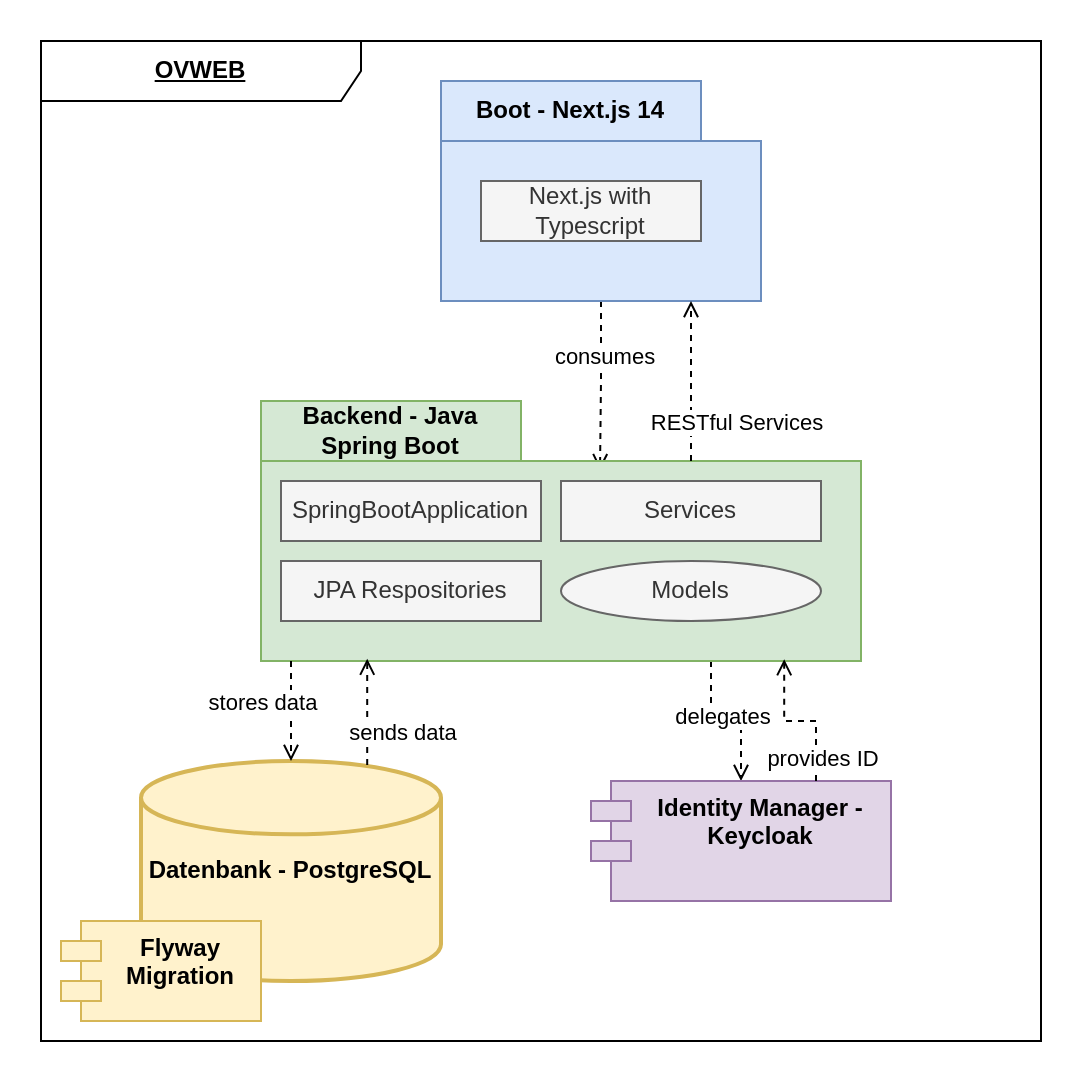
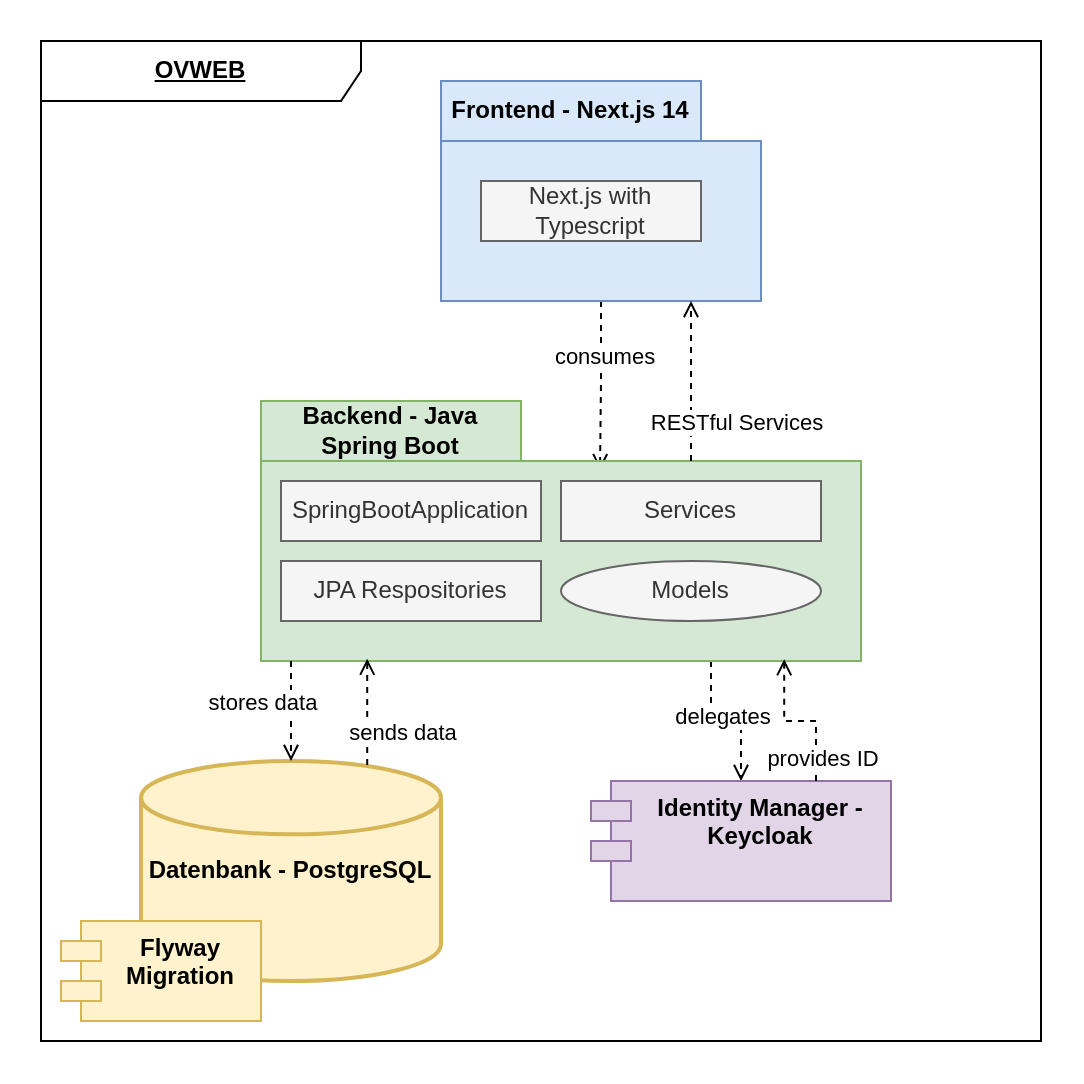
  <mxCell id="0" />
  <mxCell id="1" parent="0" />
  <mxCell id="2" value="&lt;b&gt;&lt;u&gt;OVWEB&lt;/u&gt;&lt;/b&gt;" style="shape=umlFrame;whiteSpace=wrap;html=1;pointerEvents=0;recursiveResize=0;container=1;collapsible=0;width=160;" vertex="1" parent="1"><mxGeometry x="20" y="20" width="500" height="500" as="geometry" /></mxCell>
  <mxCell id="3" style="edgeStyle=orthogonalEdgeStyle;rounded=0;orthogonalLoop=1;jettySize=auto;html=1;entryX=0.565;entryY=0.266;entryDx=0;entryDy=0;entryPerimeter=0;dashed=1;startArrow=none;startFill=0;endArrow=open;endFill=0;" edge="1" parent="2" source="5" target="9"><mxGeometry relative="1" as="geometry"><Array as="points"><mxPoint x="280" y="170" /><mxPoint x="280" y="170" /></Array></mxGeometry></mxCell>
  <mxCell id="4" value="consumes" style="edgeLabel;html=1;align=center;verticalAlign=middle;resizable=0;points=[];" vertex="1" connectable="0" parent="3"><mxGeometry x="-0.356" y="1" relative="1" as="geometry"><mxPoint as="offset" /></mxGeometry></mxCell>
- <mxCell id="5" value="Boot - Next.js 14" style="shape=folder;fontStyle=1;tabWidth=130;tabHeight=30;tabPosition=left;html=1;boundedLbl=1;labelInHeader=1;container=1;collapsible=0;recursiveResize=0;whiteSpace=wrap;fillColor=#dae8fc;strokeColor=#6c8ebf;" vertex="1" parent="2"><mxGeometry x="200" y="20" width="160" height="110" as="geometry" /></mxCell>
+ <mxCell id="5" value="Frontend - Next.js 14" style="shape=folder;fontStyle=1;tabWidth=130;tabHeight=30;tabPosition=left;html=1;boundedLbl=1;labelInHeader=1;container=1;collapsible=0;recursiveResize=0;whiteSpace=wrap;fillColor=#dae8fc;strokeColor=#6c8ebf;" vertex="1" parent="2"><mxGeometry x="200" y="20" width="160" height="110" as="geometry" /></mxCell>
  <mxCell id="6" value="Next.js with Typescript" style="html=1;whiteSpace=wrap;fillColor=#f5f5f5;strokeColor=#666666;fontColor=#333333;" vertex="1" parent="5"><mxGeometry width="110" height="30" relative="1" as="geometry"><mxPoint x="20" y="50" as="offset" /></mxGeometry></mxCell>
  <mxCell id="7" style="edgeStyle=orthogonalEdgeStyle;rounded=0;orthogonalLoop=1;jettySize=auto;html=1;exitX=0.75;exitY=1;exitDx=0;exitDy=0;exitPerimeter=0;dashed=1;endArrow=open;endFill=0;" edge="1" parent="2" source="9" target="18"><mxGeometry relative="1" as="geometry" /></mxCell>
  <mxCell id="8" value="delegates" style="edgeLabel;html=1;align=center;verticalAlign=middle;resizable=0;points=[];" vertex="1" connectable="0" parent="7"><mxGeometry x="0.132" y="3" relative="1" as="geometry"><mxPoint x="-7" as="offset" /></mxGeometry></mxCell>
  <mxCell id="9" value="Backend - Java Spring Boot" style="shape=folder;fontStyle=1;tabWidth=130;tabHeight=30;tabPosition=left;html=1;boundedLbl=1;labelInHeader=1;container=1;collapsible=0;recursiveResize=0;whiteSpace=wrap;fillColor=#d5e8d4;strokeColor=#82b366;" vertex="1" parent="2"><mxGeometry x="110" y="180" width="300" height="130" as="geometry" /></mxCell>
  <mxCell id="10" value="SpringBootApplication" style="html=1;whiteSpace=wrap;fillColor=#f5f5f5;fontColor=#333333;strokeColor=#666666;" vertex="1" parent="9"><mxGeometry width="130" height="30" relative="1" as="geometry"><mxPoint x="10" y="40" as="offset" /></mxGeometry></mxCell>
  <mxCell id="11" value="JPA Respositories" style="html=1;whiteSpace=wrap;fillColor=#f5f5f5;fontColor=#333333;strokeColor=#666666;" vertex="1" parent="9"><mxGeometry x="10" y="80" width="130" height="30" as="geometry" /></mxCell>
  <mxCell id="12" value="Services" style="html=1;whiteSpace=wrap;fillColor=#f5f5f5;fontColor=#333333;strokeColor=#666666;" vertex="1" parent="9"><mxGeometry x="150" y="40" width="130" height="30" as="geometry" /></mxCell>
  <mxCell id="13" value="Models" style="ellipse;html=1;whiteSpace=wrap;fillColor=#f5f5f5;fontColor=#333333;strokeColor=#666666;" vertex="1" parent="9"><mxGeometry x="150" y="80" width="130" height="30" as="geometry" /></mxCell>
  <mxCell id="14" style="edgeStyle=orthogonalEdgeStyle;rounded=0;orthogonalLoop=1;jettySize=auto;html=1;exitX=0;exitY=0;exitDx=215;exitDy=30;exitPerimeter=0;dashed=1;endArrow=open;endFill=0;" edge="1" parent="2" source="9"><mxGeometry relative="1" as="geometry"><mxPoint x="325" y="130" as="targetPoint" /></mxGeometry></mxCell>
  <mxCell id="15" value="RESTful Services" style="edgeLabel;html=1;align=center;verticalAlign=middle;resizable=0;points=[];" vertex="1" connectable="0" parent="14"><mxGeometry x="-0.672" relative="1" as="geometry"><mxPoint x="22" y="-7" as="offset" /></mxGeometry></mxCell>
  <mxCell id="16" value="&lt;b&gt;Datenbank - PostgreSQL&lt;/b&gt;" style="strokeWidth=2;html=1;shape=mxgraph.flowchart.database;whiteSpace=wrap;align=center;fillColor=#fff2cc;strokeColor=#d6b656;" vertex="1" parent="2"><mxGeometry x="50" y="360" width="150" height="110" as="geometry" /></mxCell>
  <mxCell id="17" value="&lt;b&gt;Flyway Migration&lt;/b&gt;" style="shape=module;align=left;spacingLeft=20;align=center;verticalAlign=top;whiteSpace=wrap;html=1;fillColor=#fff2cc;strokeColor=#d6b656;" vertex="1" parent="2"><mxGeometry x="10" y="440" width="100" height="50" as="geometry" /></mxCell>
  <mxCell id="18" value="&lt;b&gt;Identity Manager - Keycloak&lt;/b&gt;" style="shape=module;align=left;spacingLeft=20;align=center;verticalAlign=top;whiteSpace=wrap;html=1;fillColor=#e1d5e7;strokeColor=#9673a6;" vertex="1" parent="2"><mxGeometry x="275" y="370" width="150" height="60" as="geometry" /></mxCell>
  <mxCell id="19" style="edgeStyle=orthogonalEdgeStyle;rounded=0;orthogonalLoop=1;jettySize=auto;html=1;entryX=0.5;entryY=0;entryDx=0;entryDy=0;entryPerimeter=0;dashed=1;endArrow=open;endFill=0;" edge="1" parent="2" target="16"><mxGeometry relative="1" as="geometry"><mxPoint x="125" y="310" as="sourcePoint" /><Array as="points"><mxPoint x="125" y="310" /></Array></mxGeometry></mxCell>
  <mxCell id="20" value="stores data" style="edgeLabel;html=1;align=center;verticalAlign=middle;resizable=0;points=[];" vertex="1" connectable="0" parent="19"><mxGeometry x="0.331" y="-1" relative="1" as="geometry"><mxPoint x="-14" y="-13" as="offset" /></mxGeometry></mxCell>
  <mxCell id="21" style="edgeStyle=orthogonalEdgeStyle;rounded=0;orthogonalLoop=1;jettySize=auto;html=1;entryX=0.177;entryY=0.991;entryDx=0;entryDy=0;entryPerimeter=0;dashed=1;endArrow=open;endFill=0;exitX=0.754;exitY=0.018;exitDx=0;exitDy=0;exitPerimeter=0;" edge="1" parent="2" source="16" target="9"><mxGeometry relative="1" as="geometry"><mxPoint x="163" y="360" as="sourcePoint" /><Array as="points" /></mxGeometry></mxCell>
  <mxCell id="22" value="sends data" style="edgeLabel;html=1;align=center;verticalAlign=middle;resizable=0;points=[];" vertex="1" connectable="0" parent="21"><mxGeometry x="-0.4" y="-2" relative="1" as="geometry"><mxPoint x="15" as="offset" /></mxGeometry></mxCell>
  <mxCell id="23" style="edgeStyle=orthogonalEdgeStyle;rounded=0;orthogonalLoop=1;jettySize=auto;html=1;exitX=0.75;exitY=0;exitDx=0;exitDy=0;entryX=0.872;entryY=0.993;entryDx=0;entryDy=0;entryPerimeter=0;dashed=1;endArrow=open;endFill=0;" edge="1" parent="2" source="18" target="9"><mxGeometry relative="1" as="geometry" /></mxCell>
  <mxCell id="24" value="provides ID" style="edgeLabel;html=1;align=center;verticalAlign=middle;resizable=0;points=[];" vertex="1" connectable="0" parent="23"><mxGeometry x="-0.03" y="-1" relative="1" as="geometry"><mxPoint x="10" y="19" as="offset" /></mxGeometry></mxCell>
